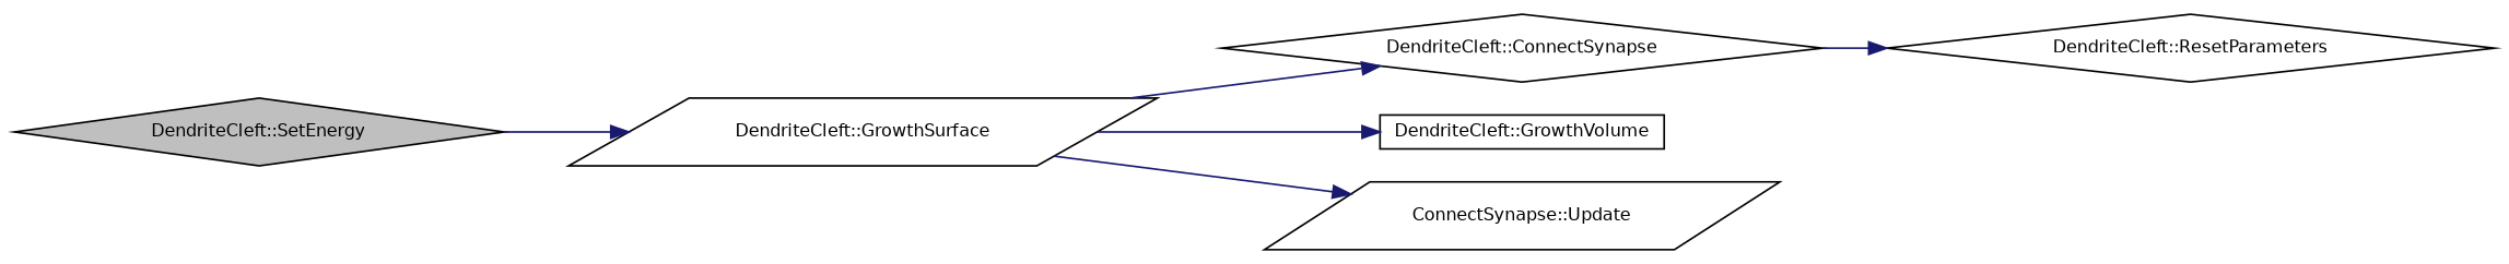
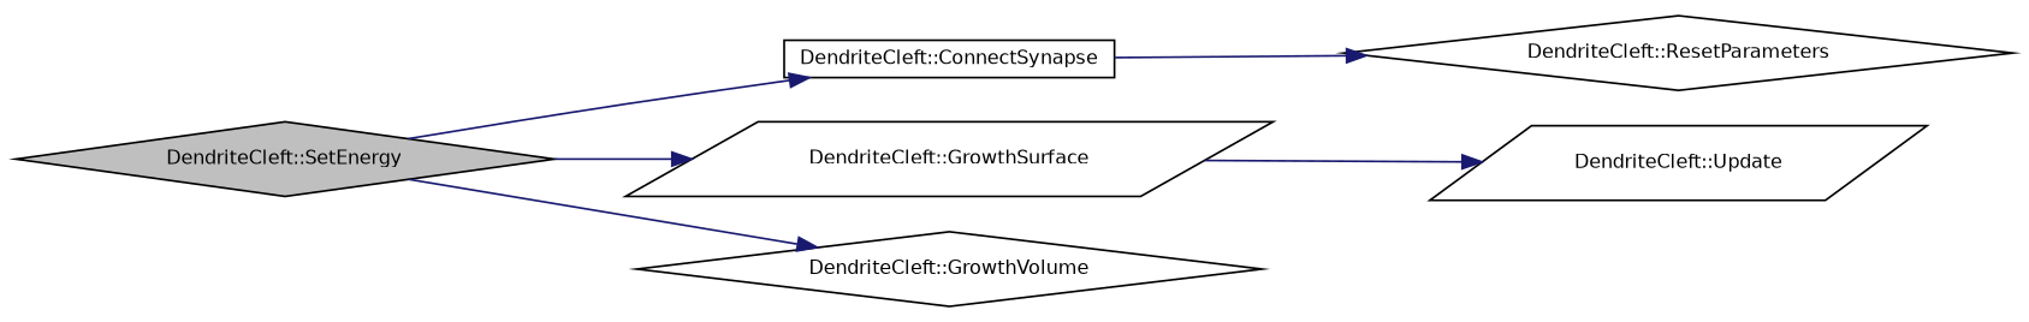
  digraph {
    rankdir=LR
    node [color=black fillcolor=white fontname=Helvetica fontsize=10 shape=diamond style=filled]
    edge [color=midnightblue fontname=Helvetica fontsize=10 labelfontname=Helvetica labelfontsize=10 style=solid]
    n1 [fillcolor=grey75 fontcolor=black height=0.2 label="DendriteCleft::SetEnergy" width=0.4]
-   n2 [height=0.2 label="DendriteCleft::ConnectSynapse" width=0.4]
+   n2 [height=0.2 label="DendriteCleft::ConnectSynapse" shape=box width=0.4]
    n3 [height=0.2 label="DendriteCleft::GrowthSurface" shape=parallelogram width=0.4]
-   n4 [height=0.2 label="DendriteCleft::GrowthVolume" shape=box width=0.4]
+   n4 [height=0.2 label="DendriteCleft::GrowthVolume" width=0.4]
    n5 [height=0.2 label="DendriteCleft::ResetParameters" width=0.4]
-   n6 [height=0.2 label="ConnectSynapse::Update" shape=parallelogram width=0.4]
-   n3 -> n2
+   n6 [height=0.2 label="DendriteCleft::Update" shape=parallelogram width=0.4]
+   n1 -> n2
    n1 -> n3
-   n3 -> n4
+   n1 -> n4
    n2 -> n5
    n3 -> n6
  }
